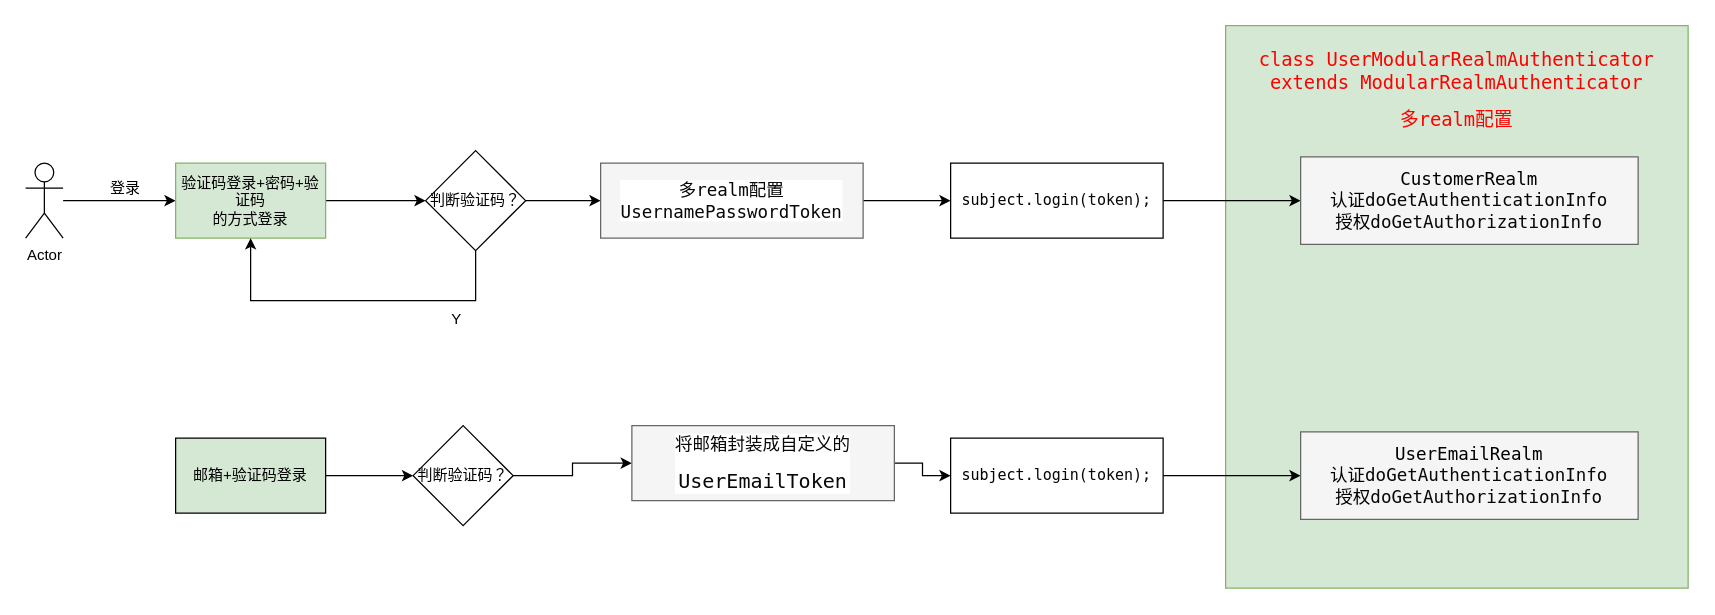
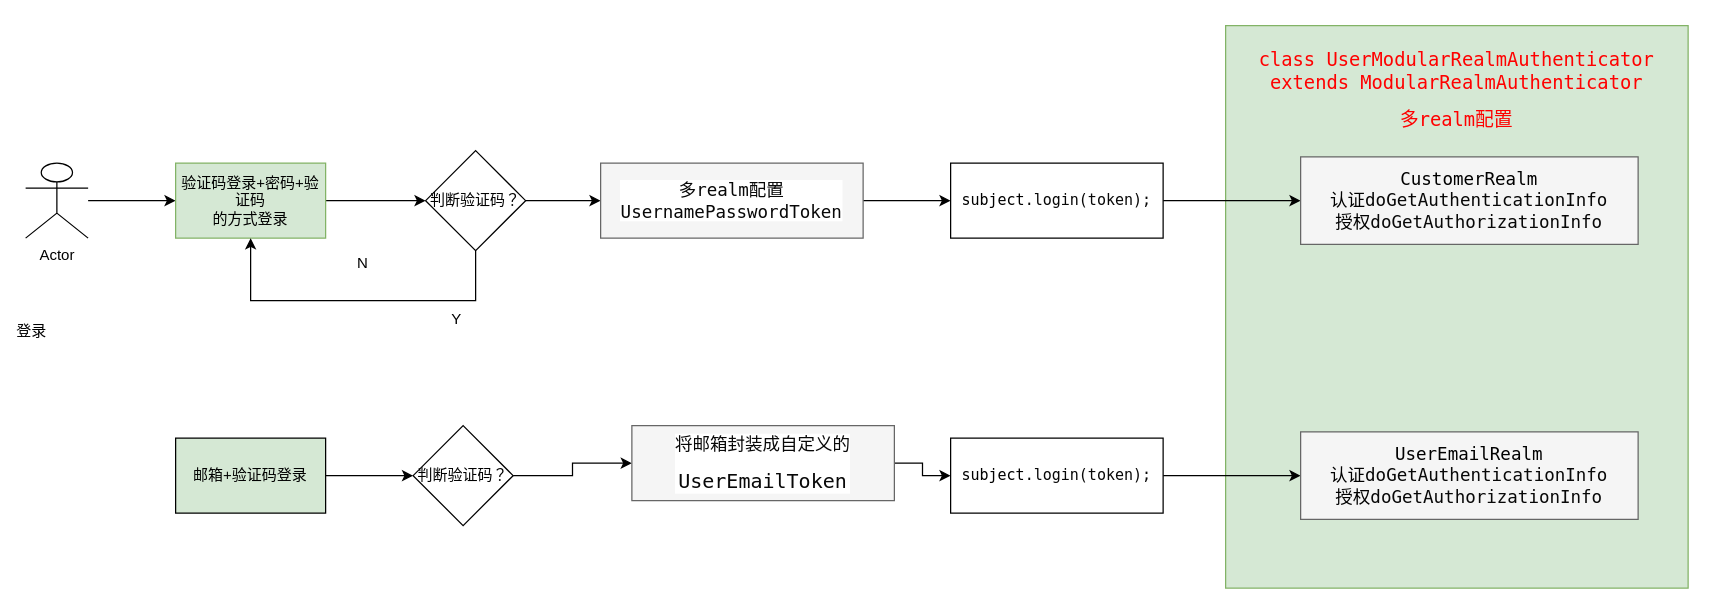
  <mxCell id="0" />
  <mxCell id="1" parent="0" />
  <mxCell id="2" value="&lt;p&gt;&lt;font face=&quot;jetbrains mono, monospace&quot; style=&quot;font-size: 15px&quot; color=&quot;#ff0000&quot;&gt;class UserModularRealmAuthenticator extends ModularRealmAuthenticator&lt;/font&gt;&lt;/p&gt;&lt;p&gt;&lt;font face=&quot;jetbrains mono, monospace&quot; style=&quot;font-size: 15px&quot; color=&quot;#ff0000&quot;&gt;多realm配置&lt;/font&gt;&lt;/p&gt;" style="rounded=0;whiteSpace=wrap;html=1;fillColor=#d5e8d4;strokeColor=#82b366;verticalAlign=top;" vertex="1" parent="1"><mxGeometry x="980" y="20" width="370" height="450" as="geometry" /></mxCell>
  <mxCell id="3" style="edgeStyle=orthogonalEdgeStyle;rounded=0;orthogonalLoop=1;jettySize=auto;html=1;" edge="1" parent="1" source="4"><mxGeometry relative="1" as="geometry"><mxPoint x="140" y="160" as="targetPoint" /></mxGeometry></mxCell>
- <mxCell id="4" value="Actor" style="shape=umlActor;verticalLabelPosition=bottom;verticalAlign=top;html=1;outlineConnect=0;" vertex="1" parent="1"><mxGeometry x="20" y="130" width="30" height="60" as="geometry" /></mxCell>
- <mxCell id="5" value="登录" style="text;html=1;strokeColor=none;fillColor=none;align=center;verticalAlign=middle;whiteSpace=wrap;rounded=0;" vertex="1" parent="1"><mxGeometry x="80" y="140" width="40" height="20" as="geometry" /></mxCell>
+ <mxCell id="4" value="Actor" style="shape=umlActor;verticalLabelPosition=bottom;verticalAlign=top;html=1;outlineConnect=0;" vertex="1" parent="1"><mxGeometry x="20" y="130" width="50" height="60" as="geometry" /></mxCell>
+ <mxCell id="5" value="登录" style="text;html=1;strokeColor=none;fillColor=none;align=center;verticalAlign=middle;whiteSpace=wrap;rounded=0;" vertex="1" parent="1"><mxGeometry x="5" y="255" width="40" height="20" as="geometry" /></mxCell>
  <mxCell id="6" style="edgeStyle=orthogonalEdgeStyle;rounded=0;orthogonalLoop=1;jettySize=auto;html=1;entryX=0;entryY=0.5;entryDx=0;entryDy=0;" edge="1" parent="1" source="7" target="10"><mxGeometry relative="1" as="geometry"><mxPoint x="320" y="160" as="targetPoint" /></mxGeometry></mxCell>
  <mxCell id="7" value="验证码登录+密码+验证码&lt;br&gt;的方式登录" style="rounded=0;whiteSpace=wrap;html=1;fillColor=#d5e8d4;strokeColor=#82b366;" vertex="1" parent="1"><mxGeometry x="140" y="130" width="120" height="60" as="geometry" /></mxCell>
  <mxCell id="8" style="edgeStyle=orthogonalEdgeStyle;rounded=0;orthogonalLoop=1;jettySize=auto;html=1;" edge="1" parent="1" source="10" target="12"><mxGeometry relative="1" as="geometry"><mxPoint x="480" y="160" as="targetPoint" /></mxGeometry></mxCell>
  <mxCell id="9" style="edgeStyle=orthogonalEdgeStyle;rounded=0;orthogonalLoop=1;jettySize=auto;html=1;exitX=0.5;exitY=1;exitDx=0;exitDy=0;entryX=0.5;entryY=1;entryDx=0;entryDy=0;" edge="1" parent="1" source="10" target="7"><mxGeometry relative="1" as="geometry"><Array as="points"><mxPoint x="380" y="240" /><mxPoint x="200" y="240" /></Array></mxGeometry></mxCell>
  <mxCell id="10" value="判断验证码？" style="rhombus;whiteSpace=wrap;html=1;" vertex="1" parent="1"><mxGeometry x="340" y="120" width="80" height="80" as="geometry" /></mxCell>
  <mxCell id="11" style="edgeStyle=orthogonalEdgeStyle;rounded=0;orthogonalLoop=1;jettySize=auto;html=1;" edge="1" parent="1" source="12" target="18"><mxGeometry relative="1" as="geometry"><mxPoint x="730" y="160" as="targetPoint" /></mxGeometry></mxCell>
  <mxCell id="12" value="&lt;pre style=&quot;background-color: rgb(255 , 255 , 255) ; color: rgb(8 , 8 , 8) ; font-family: &amp;#34;jetbrains mono&amp;#34; , monospace&quot;&gt;&lt;pre style=&quot;font-family: &amp;#34;jetbrains mono&amp;#34; , monospace&quot;&gt;&lt;font style=&quot;font-size: 14px&quot;&gt;多realm配置&lt;br&gt;UsernamePasswordToken&lt;/font&gt;&lt;/pre&gt;&lt;/pre&gt;" style="rounded=0;whiteSpace=wrap;html=1;fillColor=#f5f5f5;strokeColor=#666666;fontColor=#333333;" vertex="1" parent="1"><mxGeometry x="480" y="130" width="210" height="60" as="geometry" /></mxCell>
  <mxCell id="13" value="Y" style="text;html=1;strokeColor=none;fillColor=none;align=center;verticalAlign=middle;whiteSpace=wrap;rounded=0;" vertex="1" parent="1"><mxGeometry x="345" y="245" width="40" height="20" as="geometry" /></mxCell>
+ <mxCell id="14" value="N" style="text;html=1;strokeColor=none;fillColor=none;align=center;verticalAlign=middle;whiteSpace=wrap;rounded=0;" vertex="1" parent="1"><mxGeometry x="270" y="200" width="40" height="20" as="geometry" /></mxCell>
  <mxCell id="15" style="edgeStyle=orthogonalEdgeStyle;rounded=0;orthogonalLoop=1;jettySize=auto;html=1;entryX=0;entryY=0.5;entryDx=0;entryDy=0;" edge="1" parent="1" source="16" target="20"><mxGeometry relative="1" as="geometry" /></mxCell>
  <mxCell id="16" value="邮箱+验证码登录" style="rounded=0;whiteSpace=wrap;html=1;fillColor=#d5e8d4;" vertex="1" parent="1"><mxGeometry x="140" y="350" width="120" height="60" as="geometry" /></mxCell>
  <mxCell id="17" style="edgeStyle=orthogonalEdgeStyle;rounded=0;orthogonalLoop=1;jettySize=auto;html=1;entryX=0;entryY=0.5;entryDx=0;entryDy=0;" edge="1" parent="1" source="18" target="26"><mxGeometry relative="1" as="geometry" /></mxCell>
  <mxCell id="18" value="&lt;span style=&quot;font-family: &amp;#34;jetbrains mono&amp;#34; , monospace&quot;&gt;subject&lt;/span&gt;&lt;span style=&quot;color: rgb(8 , 8 , 8) ; font-family: &amp;#34;jetbrains mono&amp;#34; , monospace ; background-color: rgb(255 , 255 , 255)&quot;&gt;.login(token);&lt;/span&gt;" style="rounded=0;whiteSpace=wrap;html=1;" vertex="1" parent="1"><mxGeometry x="760" y="130" width="170" height="60" as="geometry" /></mxCell>
  <mxCell id="19" style="edgeStyle=orthogonalEdgeStyle;rounded=0;orthogonalLoop=1;jettySize=auto;html=1;entryX=0;entryY=0.5;entryDx=0;entryDy=0;" edge="1" parent="1" source="20" target="22"><mxGeometry relative="1" as="geometry" /></mxCell>
  <mxCell id="20" value="判断验证码？" style="rhombus;whiteSpace=wrap;html=1;" vertex="1" parent="1"><mxGeometry x="330" y="340" width="80" height="80" as="geometry" /></mxCell>
  <mxCell id="21" style="edgeStyle=orthogonalEdgeStyle;rounded=0;orthogonalLoop=1;jettySize=auto;html=1;entryX=0;entryY=0.5;entryDx=0;entryDy=0;" edge="1" parent="1" source="22" target="24"><mxGeometry relative="1" as="geometry" /></mxCell>
  <mxCell id="22" value="&lt;pre style=&quot;background-color: rgb(255 , 255 , 255) ; color: rgb(8 , 8 , 8) ; font-family: &amp;#34;jetbrains mono&amp;#34; , monospace&quot;&gt;&lt;pre style=&quot;font-family: &amp;#34;jetbrains mono&amp;#34; , monospace&quot;&gt;&lt;font style=&quot;font-size: 14px&quot;&gt;将邮箱封装成自定义的&lt;/font&gt;&lt;/pre&gt;&lt;pre style=&quot;font-family: &amp;#34;jetbrains mono&amp;#34; , monospace&quot;&gt;&lt;font size=&quot;3&quot;&gt;UserEmailToken&lt;/font&gt;&lt;/pre&gt;&lt;/pre&gt;" style="rounded=0;whiteSpace=wrap;html=1;fillColor=#f5f5f5;strokeColor=#666666;fontColor=#333333;" vertex="1" parent="1"><mxGeometry x="505" y="340" width="210" height="60" as="geometry" /></mxCell>
  <mxCell id="23" style="edgeStyle=orthogonalEdgeStyle;rounded=0;orthogonalLoop=1;jettySize=auto;html=1;" edge="1" parent="1" source="24" target="25"><mxGeometry relative="1" as="geometry"><mxPoint x="1070" y="380" as="targetPoint" /></mxGeometry></mxCell>
  <mxCell id="24" value="&lt;span style=&quot;font-family: &amp;#34;jetbrains mono&amp;#34; , monospace&quot;&gt;subject&lt;/span&gt;&lt;span style=&quot;color: rgb(8 , 8 , 8) ; font-family: &amp;#34;jetbrains mono&amp;#34; , monospace ; background-color: rgb(255 , 255 , 255)&quot;&gt;.login(token);&lt;/span&gt;" style="rounded=0;whiteSpace=wrap;html=1;" vertex="1" parent="1"><mxGeometry x="760" y="350" width="170" height="60" as="geometry" /></mxCell>
  <mxCell id="25" value="&lt;pre style=&quot;color: rgb(8 , 8 , 8) ; font-family: &amp;#34;jetbrains mono&amp;#34; , monospace ; font-size: 14px&quot;&gt;&lt;span style=&quot;color: rgb(0 , 0 , 0)&quot;&gt;UserEmailRealm&lt;br&gt;&lt;/span&gt;&lt;span style=&quot;color: rgb(0 , 0 , 0)&quot;&gt;认证&lt;/span&gt;doGetAuthenticationInfo&lt;br&gt;&lt;span style=&quot;color: rgb(0 , 0 , 0)&quot;&gt;授权&lt;/span&gt;doGetAuthorizationInfo&lt;/pre&gt;" style="rounded=0;whiteSpace=wrap;html=1;fillColor=#f5f5f5;strokeColor=#666666;fontColor=#333333;" vertex="1" parent="1"><mxGeometry x="1040" y="345" width="270" height="70" as="geometry" /></mxCell>
  <mxCell id="26" value="&lt;pre&gt;&lt;font color=&quot;#000000&quot; face=&quot;jetbrains mono, monospace&quot;&gt;&lt;span style=&quot;font-size: 14px&quot;&gt;CustomerRealm&lt;br&gt;&lt;/span&gt;&lt;/font&gt;&lt;span style=&quot;color: rgb(0 , 0 , 0) ; font-family: &amp;#34;jetbrains mono&amp;#34; , monospace ; font-size: 14px&quot;&gt;认证&lt;/span&gt;&lt;font color=&quot;#080808&quot; face=&quot;jetbrains mono, monospace&quot;&gt;&lt;span style=&quot;font-size: 14px&quot;&gt;doGetAuthenticationInfo&lt;br&gt;&lt;/span&gt;&lt;/font&gt;&lt;span style=&quot;color: rgb(0 , 0 , 0) ; font-family: &amp;#34;jetbrains mono&amp;#34; , monospace ; font-size: 14px&quot;&gt;授权&lt;/span&gt;&lt;font color=&quot;#080808&quot; face=&quot;jetbrains mono, monospace&quot;&gt;&lt;span style=&quot;font-size: 14px&quot;&gt;doGetAuthorizationInfo&lt;/span&gt;&lt;/font&gt;&lt;/pre&gt;" style="rounded=0;whiteSpace=wrap;html=1;fillColor=#f5f5f5;strokeColor=#666666;fontColor=#333333;" vertex="1" parent="1"><mxGeometry x="1040" y="125" width="270" height="70" as="geometry" /></mxCell>
